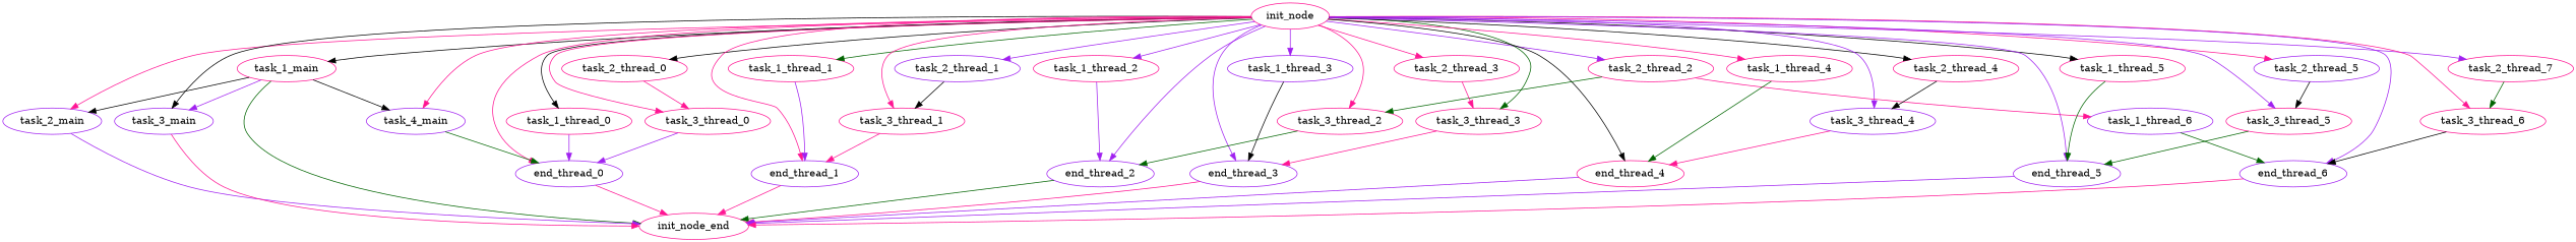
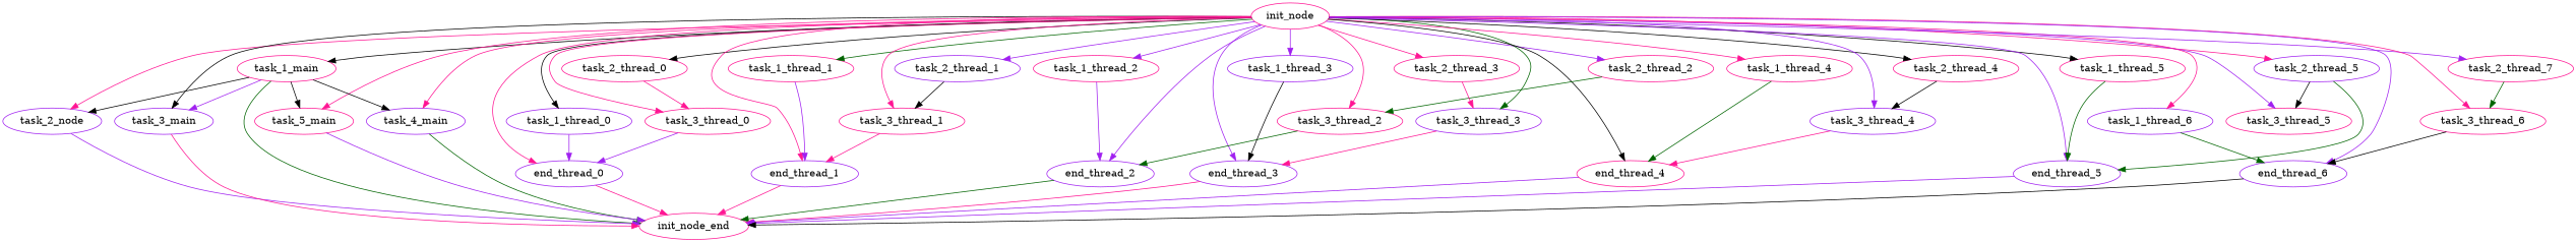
  digraph {
    node [color=deeppink]
    edge [color=deeppink]
    init_node
    task_1_main
-   task_2_main [color=purple]
+   task_2_main [color=purple label=task_2_node]
    task_3_main [color=purple]
    task_4_main [color=purple]
-   task_1_thread_0
+   task_5_main
+   task_1_thread_0 [color=purple]
    task_2_thread_0
    task_3_thread_0
    end_thread_0 [color=purple]
    task_1_thread_1
    task_2_thread_1 [color=purple]
    task_3_thread_1
    end_thread_1 [color=purple]
    task_1_thread_2
    task_2_thread_2
    task_3_thread_2
    end_thread_2 [color=purple]
    task_1_thread_3 [color=purple]
    task_2_thread_3
-   task_3_thread_3
+   task_3_thread_3 [color=purple]
    end_thread_3 [color=purple]
    task_1_thread_4
    task_2_thread_4
    task_3_thread_4 [color=purple]
    end_thread_4
    task_1_thread_5
    task_2_thread_5 [color=purple]
    task_3_thread_5
    end_thread_5 [color=purple]
    task_1_thread_6 [color=purple]
    n32 [label=task_2_thread_7]
    task_3_thread_6
    end_thread_6 [color=purple]
    init_node_end
    init_node -> task_1_main [color=black]
    init_node -> task_2_main
    init_node -> task_3_main [color=black]
    init_node -> task_4_main
+   init_node -> task_5_main
    init_node -> task_1_thread_0 [color=black]
    init_node -> task_2_thread_0 [color=black]
    init_node -> task_3_thread_0
    init_node -> end_thread_0
    init_node -> task_1_thread_1 [color=darkgreen]
    init_node -> task_2_thread_1 [color=purple]
    init_node -> task_3_thread_1
    init_node -> end_thread_1
    init_node -> task_1_thread_2 [color=purple]
    init_node -> task_2_thread_2 [color=purple]
    init_node -> task_3_thread_2
    init_node -> end_thread_2 [color=purple]
    init_node -> task_1_thread_3 [color=purple]
    init_node -> task_2_thread_3
    init_node -> task_3_thread_3 [color=darkgreen]
    init_node -> end_thread_3 [color=purple]
    init_node -> task_1_thread_4
    init_node -> task_2_thread_4 [color=black]
    init_node -> task_3_thread_4 [color=purple]
    init_node -> end_thread_4 [color=black]
    init_node -> task_1_thread_5 [color=black]
    init_node -> task_2_thread_5
    init_node -> task_3_thread_5 [color=purple]
    init_node -> end_thread_5 [color=purple]
-   task_2_thread_2 -> task_1_thread_6
+   init_node -> task_1_thread_6
    init_node -> n32 [color=purple]
    init_node -> task_3_thread_6
    init_node -> end_thread_6 [color=purple]
    task_1_main -> task_2_main [color=black]
    task_1_main -> task_3_main [color=purple]
    task_1_main -> task_4_main [color=black]
+   task_1_main -> task_5_main [color=black]
    task_1_main -> init_node_end [color=darkgreen]
    task_2_main -> init_node_end [color=purple]
    task_3_main -> init_node_end
-   task_4_main -> end_thread_0 [color=darkgreen]
+   task_4_main -> init_node_end [color=darkgreen]
+   task_5_main -> init_node_end [color=purple]
    task_1_thread_0 -> end_thread_0 [color=purple]
    task_2_thread_0 -> task_3_thread_0
    task_3_thread_0 -> end_thread_0 [color=purple]
    end_thread_0 -> init_node_end
    task_1_thread_1 -> end_thread_1 [color=purple]
    task_2_thread_1 -> task_3_thread_1 [color=black]
    task_3_thread_1 -> end_thread_1
    end_thread_1 -> init_node_end
    task_1_thread_2 -> end_thread_2 [color=purple]
    task_2_thread_2 -> task_3_thread_2 [color=darkgreen]
    task_3_thread_2 -> end_thread_2 [color=darkgreen]
    end_thread_2 -> init_node_end [color=darkgreen]
    task_1_thread_3 -> end_thread_3 [color=black]
    task_2_thread_3 -> task_3_thread_3
    task_3_thread_3 -> end_thread_3
    end_thread_3 -> init_node_end
    task_1_thread_4 -> end_thread_4 [color=darkgreen]
    task_2_thread_4 -> task_3_thread_4 [color=black]
    task_3_thread_4 -> end_thread_4
    end_thread_4 -> init_node_end [color=purple]
    task_1_thread_5 -> end_thread_5 [color=darkgreen]
    task_2_thread_5 -> task_3_thread_5 [color=black]
-   task_3_thread_5 -> end_thread_5 [color=darkgreen]
+   task_2_thread_5 -> end_thread_5 [color=darkgreen]
    end_thread_5 -> init_node_end [color=purple]
    task_1_thread_6 -> end_thread_6 [color=darkgreen]
    n32 -> task_3_thread_6 [color=darkgreen]
    task_3_thread_6 -> end_thread_6 [color=black]
-   end_thread_6 -> init_node_end
+   end_thread_6 -> init_node_end [color=black]
  }
